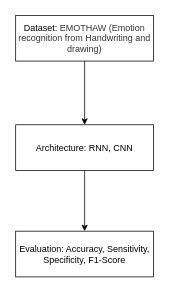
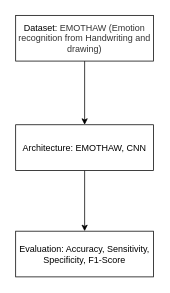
  <mxCell id="0" />
  <mxCell id="1" parent="0" />
  <mxCell id="2" value="Evaluation: Accuracy, Sensitivity, Specificity, F1-Score" style="rounded=0;whiteSpace=wrap;html=1;" vertex="1" parent="1"><mxGeometry x="20" y="308" width="184" height="61" as="geometry" /></mxCell>
  <mxCell id="3" style="edgeStyle=orthogonalEdgeStyle;rounded=0;orthogonalLoop=1;jettySize=auto;html=1;entryX=0.5;entryY=0;entryDx=0;entryDy=0;fontSize=12;" edge="1" parent="1" source="4" target="2"><mxGeometry relative="1" as="geometry" /></mxCell>
- <mxCell id="4" value="Architecture: RNN, CNN" style="rounded=0;whiteSpace=wrap;html=1;" vertex="1" parent="1"><mxGeometry x="20" y="166" width="184" height="61" as="geometry" /></mxCell>
+ <mxCell id="4" value="Architecture: EMOTHAW, CNN" style="rounded=0;whiteSpace=wrap;html=1;" vertex="1" parent="1"><mxGeometry x="20" y="166" width="184" height="61" as="geometry" /></mxCell>
  <mxCell id="5" style="edgeStyle=orthogonalEdgeStyle;rounded=0;orthogonalLoop=1;jettySize=auto;html=1;entryX=0.5;entryY=0;entryDx=0;entryDy=0;fontSize=12;" edge="1" parent="1" source="6" target="4"><mxGeometry relative="1" as="geometry" /></mxCell>
  <mxCell id="6" value="Dataset:&amp;nbsp;&lt;span style=&quot;color: rgb(51, 51, 51); font-family: sans-serif; text-align: start; background-color: rgb(255, 255, 255);&quot;&gt;&lt;font style=&quot;font-size: 12px;&quot;&gt;EMOTHAW (Emotion recognition from Handwriting and drawing)&lt;/font&gt;&lt;/span&gt;" style="rounded=0;whiteSpace=wrap;html=1;" vertex="1" parent="1"><mxGeometry x="20" y="20" width="184" height="61" as="geometry" /></mxCell>
